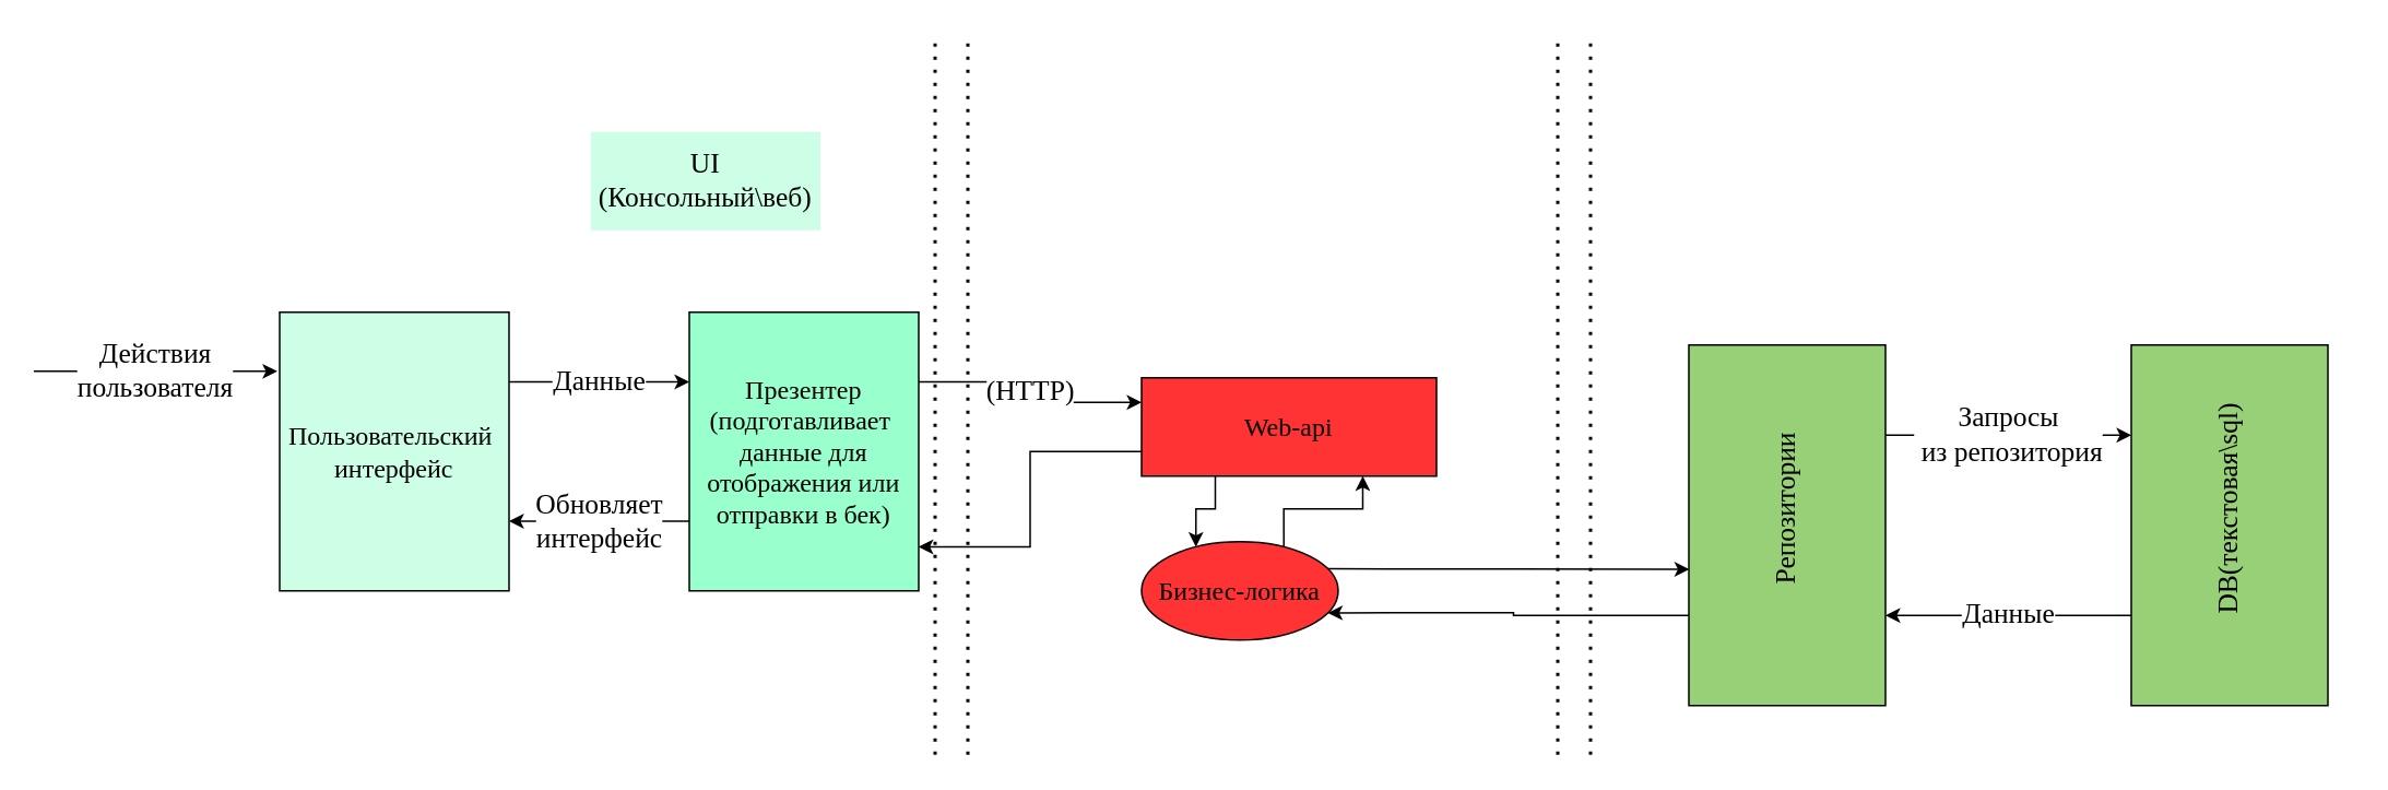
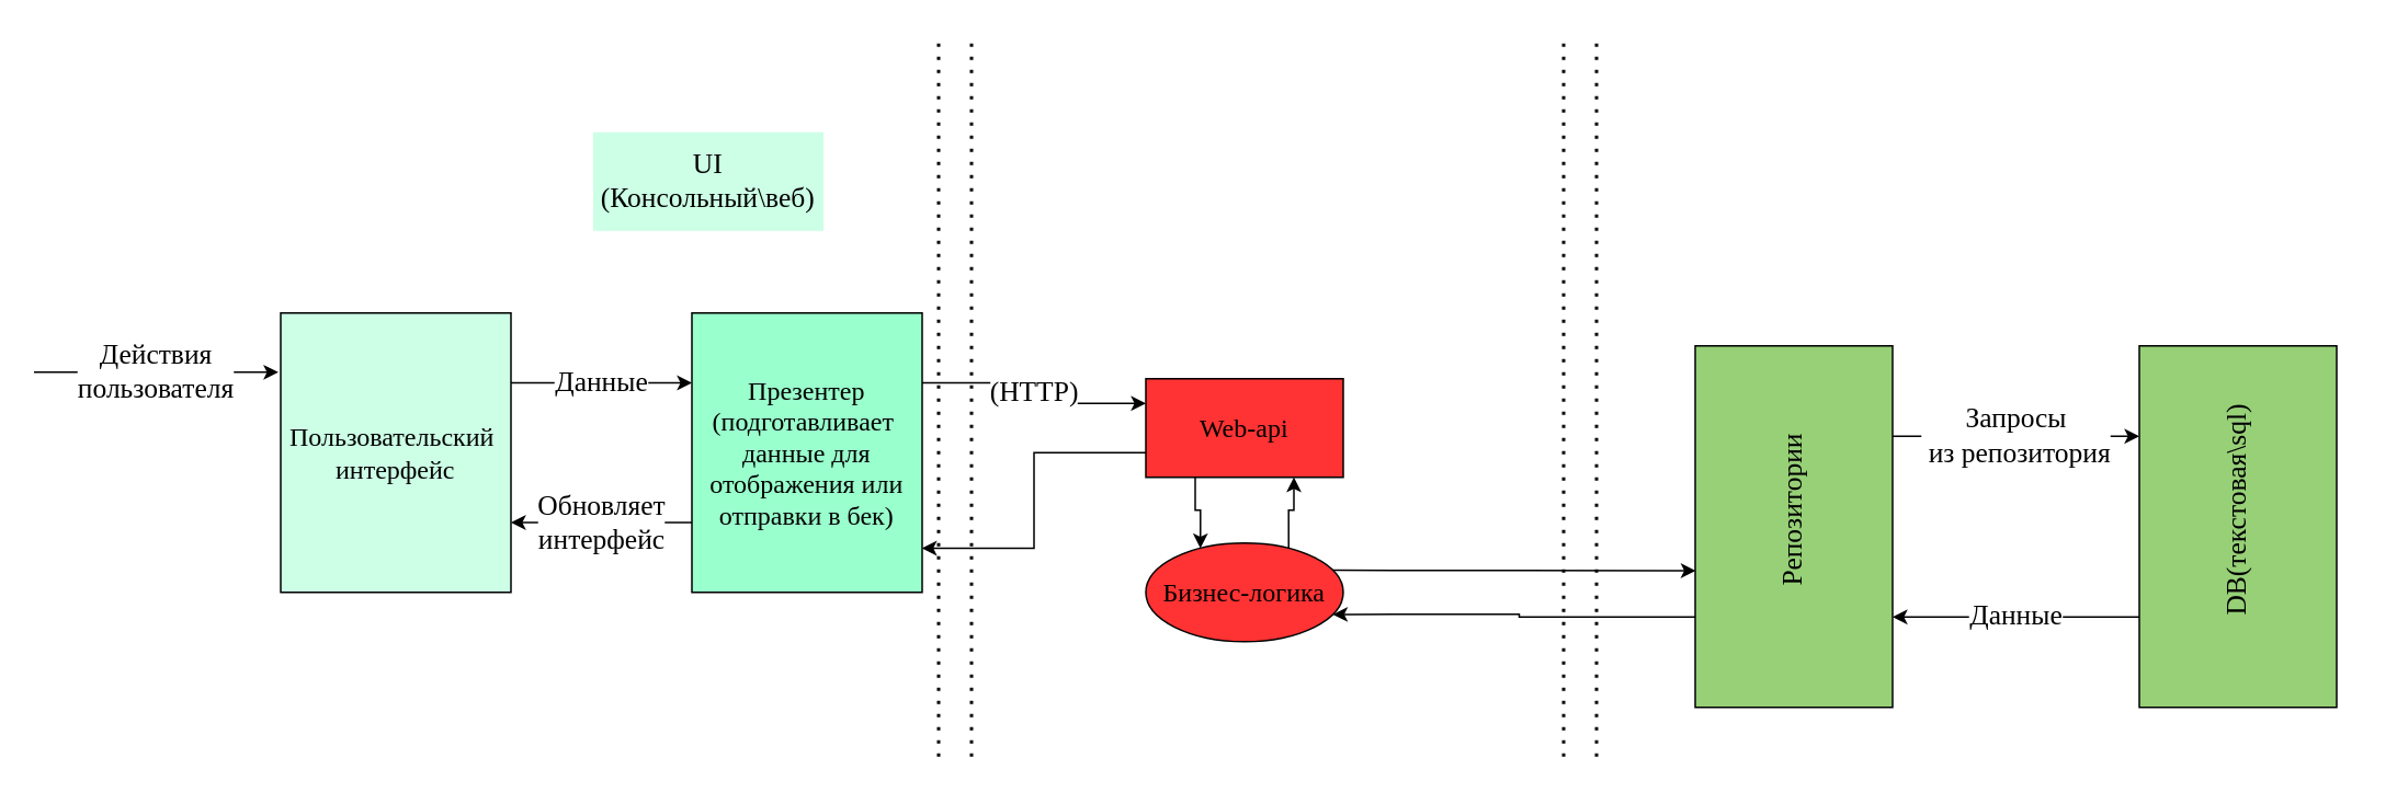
  <mxCell id="0" />
  <mxCell id="1" parent="0" />
  <mxCell id="2" value="Запросы&lt;br&gt;&amp;nbsp;из репозитория" style="edgeStyle=orthogonalEdgeStyle;rounded=0;orthogonalLoop=1;jettySize=auto;html=1;exitX=1;exitY=0.25;exitDx=0;exitDy=0;entryX=0;entryY=0.25;entryDx=0;entryDy=0;fontFamily=Times New Roman;fontSize=17;" edge="1" parent="1" source="4" target="9"><mxGeometry relative="1" as="geometry" /></mxCell>
  <mxCell id="3" style="edgeStyle=orthogonalEdgeStyle;rounded=0;orthogonalLoop=1;jettySize=auto;html=1;exitX=0;exitY=0.75;exitDx=0;exitDy=0;entryX=1;entryY=0.75;entryDx=0;entryDy=0;fontFamily=Times New Roman;fontSize=17;" edge="1" parent="1" source="4" target="19"><mxGeometry relative="1" as="geometry" /></mxCell>
  <mxCell id="4" value="" style="rounded=0;whiteSpace=wrap;html=1;strokeColor=#000000;fillColor=#97D077;" vertex="1" parent="1"><mxGeometry x="1030" y="210" width="120" height="220" as="geometry" /></mxCell>
  <mxCell id="5" value="" style="endArrow=none;dashed=1;html=1;dashPattern=1 3;strokeWidth=2;fontFamily=Times New Roman;fontSize=17;" edge="1" parent="1"><mxGeometry width="50" height="50" relative="1" as="geometry"><mxPoint x="970" y="460" as="sourcePoint" /><mxPoint x="970" y="20" as="targetPoint" /></mxGeometry></mxCell>
  <mxCell id="6" value="" style="endArrow=none;dashed=1;html=1;dashPattern=1 3;strokeWidth=2;fontFamily=Times New Roman;fontSize=17;" edge="1" parent="1"><mxGeometry width="50" height="50" relative="1" as="geometry"><mxPoint x="950" y="460" as="sourcePoint" /><mxPoint x="950" y="20" as="targetPoint" /></mxGeometry></mxCell>
  <mxCell id="7" value="Репозитории" style="text;html=1;strokeColor=none;fillColor=none;align=center;verticalAlign=middle;whiteSpace=wrap;rounded=0;fontFamily=Times New Roman;fontSize=17;rotation=-90;" vertex="1" parent="1"><mxGeometry x="1015" y="270" width="150" height="80" as="geometry" /></mxCell>
  <mxCell id="8" value="Данные" style="edgeStyle=orthogonalEdgeStyle;rounded=0;orthogonalLoop=1;jettySize=auto;html=1;exitX=0;exitY=0.75;exitDx=0;exitDy=0;entryX=1;entryY=0.75;entryDx=0;entryDy=0;fontFamily=Times New Roman;fontSize=17;" edge="1" parent="1" source="9" target="4"><mxGeometry relative="1" as="geometry" /></mxCell>
  <mxCell id="9" value="" style="rounded=0;whiteSpace=wrap;html=1;strokeColor=#000000;fillColor=#97D077;" vertex="1" parent="1"><mxGeometry x="1300" y="210" width="120" height="220" as="geometry" /></mxCell>
  <mxCell id="10" value="DB(текстовая\sql)&lt;br&gt;" style="text;html=1;strokeColor=none;fillColor=none;align=center;verticalAlign=middle;whiteSpace=wrap;rounded=0;fontFamily=Times New Roman;fontSize=17;rotation=-90;" vertex="1" parent="1"><mxGeometry x="1285" y="270" width="150" height="80" as="geometry" /></mxCell>
  <mxCell id="11" style="edgeStyle=orthogonalEdgeStyle;rounded=0;orthogonalLoop=1;jettySize=auto;html=1;exitX=0.25;exitY=1;exitDx=0;exitDy=0;entryX=0.25;entryY=0;entryDx=0;entryDy=0;fontFamily=Times New Roman;fontSize=17;" edge="1" parent="1" source="13" target="19"><mxGeometry relative="1" as="geometry" /></mxCell>
  <mxCell id="12" style="edgeStyle=orthogonalEdgeStyle;rounded=0;orthogonalLoop=1;jettySize=auto;html=1;exitX=0;exitY=0.75;exitDx=0;exitDy=0;entryX=0.842;entryY=0.001;entryDx=0;entryDy=0;entryPerimeter=0;fontFamily=Times New Roman;fontSize=17;" edge="1" parent="1" source="13" target="22"><mxGeometry relative="1" as="geometry" /></mxCell>
- <mxCell id="13" value="&lt;font face=&quot;Times New Roman&quot; style=&quot;font-size: 16px&quot;&gt;Web-api&lt;/font&gt;" style="rounded=0;whiteSpace=wrap;html=1;strokeColor=#000000;fillColor=#FF3333;" vertex="1" parent="1"><mxGeometry x="696" y="230" width="180" height="60" as="geometry" /></mxCell>
+ <mxCell id="13" value="&lt;font face=&quot;Times New Roman&quot; style=&quot;font-size: 16px&quot;&gt;Web-api&lt;/font&gt;" style="rounded=0;whiteSpace=wrap;html=1;strokeColor=#000000;fillColor=#FF3333;" vertex="1" parent="1"><mxGeometry x="696" y="230" width="120" height="60" as="geometry" /></mxCell>
  <mxCell id="14" value="" style="endArrow=none;dashed=1;html=1;dashPattern=1 3;strokeWidth=2;fontFamily=Times New Roman;fontSize=17;" edge="1" parent="1"><mxGeometry width="50" height="50" relative="1" as="geometry"><mxPoint x="590" y="460" as="sourcePoint" /><mxPoint x="590" y="20" as="targetPoint" /></mxGeometry></mxCell>
  <mxCell id="15" value="" style="endArrow=none;dashed=1;html=1;dashPattern=1 3;strokeWidth=2;fontFamily=Times New Roman;fontSize=17;" edge="1" parent="1"><mxGeometry width="50" height="50" relative="1" as="geometry"><mxPoint x="570" y="460" as="sourcePoint" /><mxPoint x="570" y="20" as="targetPoint" /></mxGeometry></mxCell>
  <mxCell id="16" value="UI&lt;br&gt;(Консольный\веб)" style="text;html=1;strokeColor=none;align=center;verticalAlign=middle;whiteSpace=wrap;rounded=0;fontFamily=Times New Roman;fontSize=17;fillColor=#CCFFE6;" vertex="1" parent="1"><mxGeometry x="360" y="80" width="140" height="60" as="geometry" /></mxCell>
  <mxCell id="17" style="edgeStyle=orthogonalEdgeStyle;rounded=0;orthogonalLoop=1;jettySize=auto;html=1;exitX=0.75;exitY=0;exitDx=0;exitDy=0;entryX=0.75;entryY=1;entryDx=0;entryDy=0;fontFamily=Times New Roman;fontSize=17;" edge="1" parent="1" source="19" target="13"><mxGeometry relative="1" as="geometry" /></mxCell>
  <mxCell id="18" style="edgeStyle=orthogonalEdgeStyle;rounded=0;orthogonalLoop=1;jettySize=auto;html=1;exitX=1;exitY=0.25;exitDx=0;exitDy=0;entryX=0.002;entryY=0.622;entryDx=0;entryDy=0;entryPerimeter=0;fontFamily=Times New Roman;fontSize=17;" edge="1" parent="1" source="19" target="4"><mxGeometry relative="1" as="geometry" /></mxCell>
  <mxCell id="19" value="&lt;font face=&quot;Times New Roman&quot; style=&quot;font-size: 16px&quot;&gt;Бизнес-логика&lt;/font&gt;" style="ellipse;whiteSpace=wrap;html=1;strokeColor=#000000;fillColor=#FF3333;" vertex="1" parent="1"><mxGeometry x="696" y="330" width="120" height="60" as="geometry" /></mxCell>
  <mxCell id="20" value="(HTTP)&lt;br&gt;" style="edgeStyle=orthogonalEdgeStyle;rounded=0;orthogonalLoop=1;jettySize=auto;html=1;exitX=0.25;exitY=0;exitDx=0;exitDy=0;entryX=0;entryY=0.25;entryDx=0;entryDy=0;fontFamily=Times New Roman;fontSize=17;" edge="1" parent="1" source="22" target="13"><mxGeometry relative="1" as="geometry" /></mxCell>
  <mxCell id="21" value="Обновляет&lt;br&gt;интерфейс" style="edgeStyle=orthogonalEdgeStyle;rounded=0;orthogonalLoop=1;jettySize=auto;html=1;exitX=0.75;exitY=1;exitDx=0;exitDy=0;entryX=0.75;entryY=0;entryDx=0;entryDy=0;fontFamily=Times New Roman;fontSize=17;" edge="1" parent="1" source="22" target="24"><mxGeometry relative="1" as="geometry" /></mxCell>
  <mxCell id="22" value="&lt;font face=&quot;Times New Roman&quot; style=&quot;font-size: 16px&quot;&gt;Презентер&lt;br&gt;(подготавливает&amp;nbsp;&lt;br&gt;данные для отображения или отправки в бек)&lt;br&gt;&lt;/font&gt;" style="rounded=0;whiteSpace=wrap;html=1;strokeColor=#000000;direction=south;fillColor=#99FFCC;" vertex="1" parent="1"><mxGeometry x="420" y="190" width="140" height="170" as="geometry" /></mxCell>
  <mxCell id="23" value="Данные" style="edgeStyle=orthogonalEdgeStyle;rounded=0;orthogonalLoop=1;jettySize=auto;html=1;exitX=0.25;exitY=0;exitDx=0;exitDy=0;entryX=0.25;entryY=1;entryDx=0;entryDy=0;fontFamily=Times New Roman;fontSize=17;" edge="1" parent="1" source="24" target="22"><mxGeometry relative="1" as="geometry" /></mxCell>
  <mxCell id="24" value="&lt;font face=&quot;Times New Roman&quot; style=&quot;font-size: 16px&quot;&gt;Пользовательский&amp;nbsp;&lt;br&gt;интерфейс&lt;br&gt;&lt;/font&gt;" style="rounded=0;whiteSpace=wrap;html=1;strokeColor=#000000;direction=south;fillColor=#ccffe6;" vertex="1" parent="1"><mxGeometry x="170" y="190" width="140" height="170" as="geometry" /></mxCell>
  <mxCell id="25" value="Действия&lt;br&gt;пользователя" style="endArrow=classic;html=1;fontFamily=Times New Roman;fontSize=17;entryX=0.212;entryY=1.01;entryDx=0;entryDy=0;entryPerimeter=0;" edge="1" parent="1" target="24"><mxGeometry width="50" height="50" relative="1" as="geometry"><mxPoint x="20" y="226" as="sourcePoint" /><mxPoint x="50" y="240" as="targetPoint" /></mxGeometry></mxCell>
